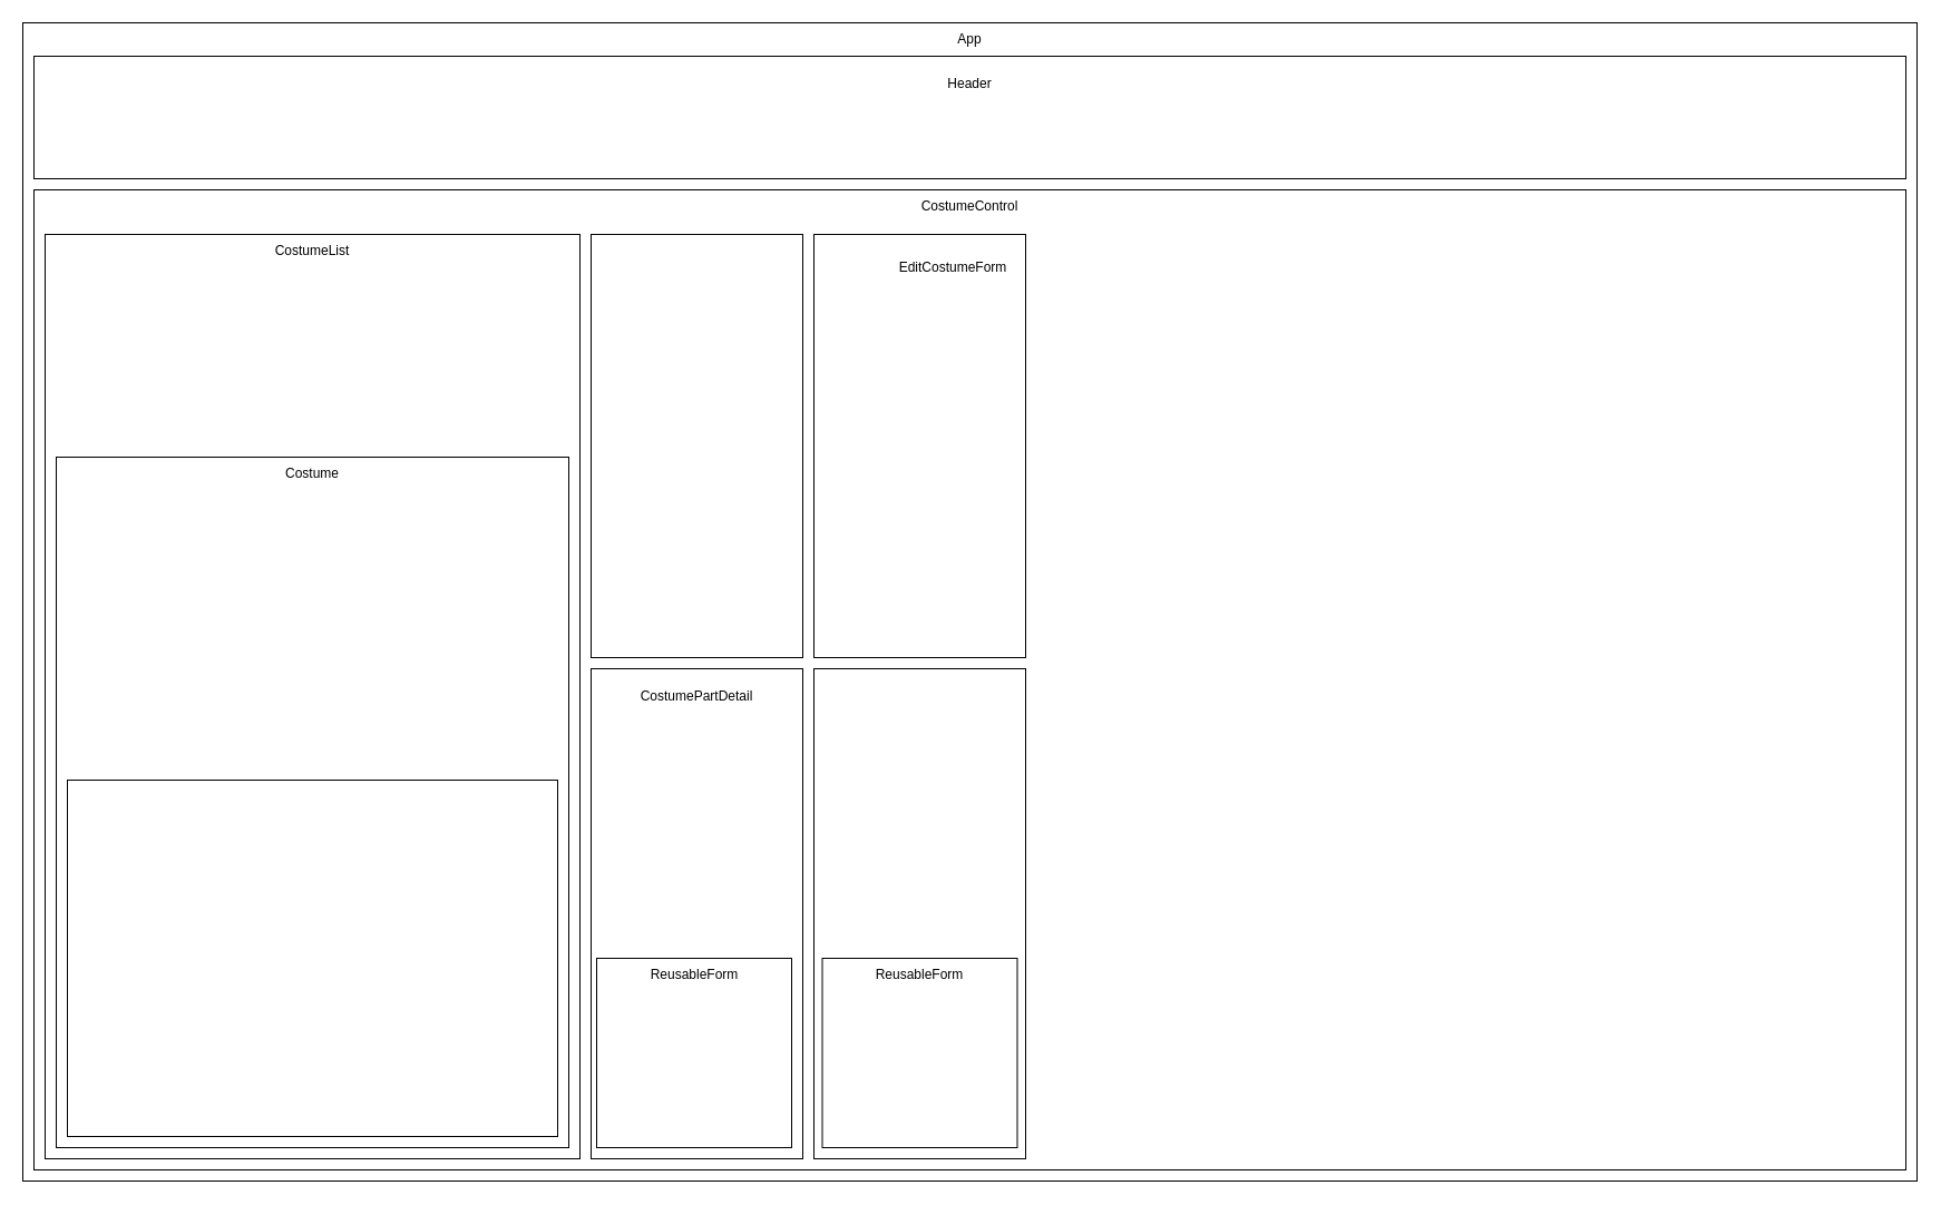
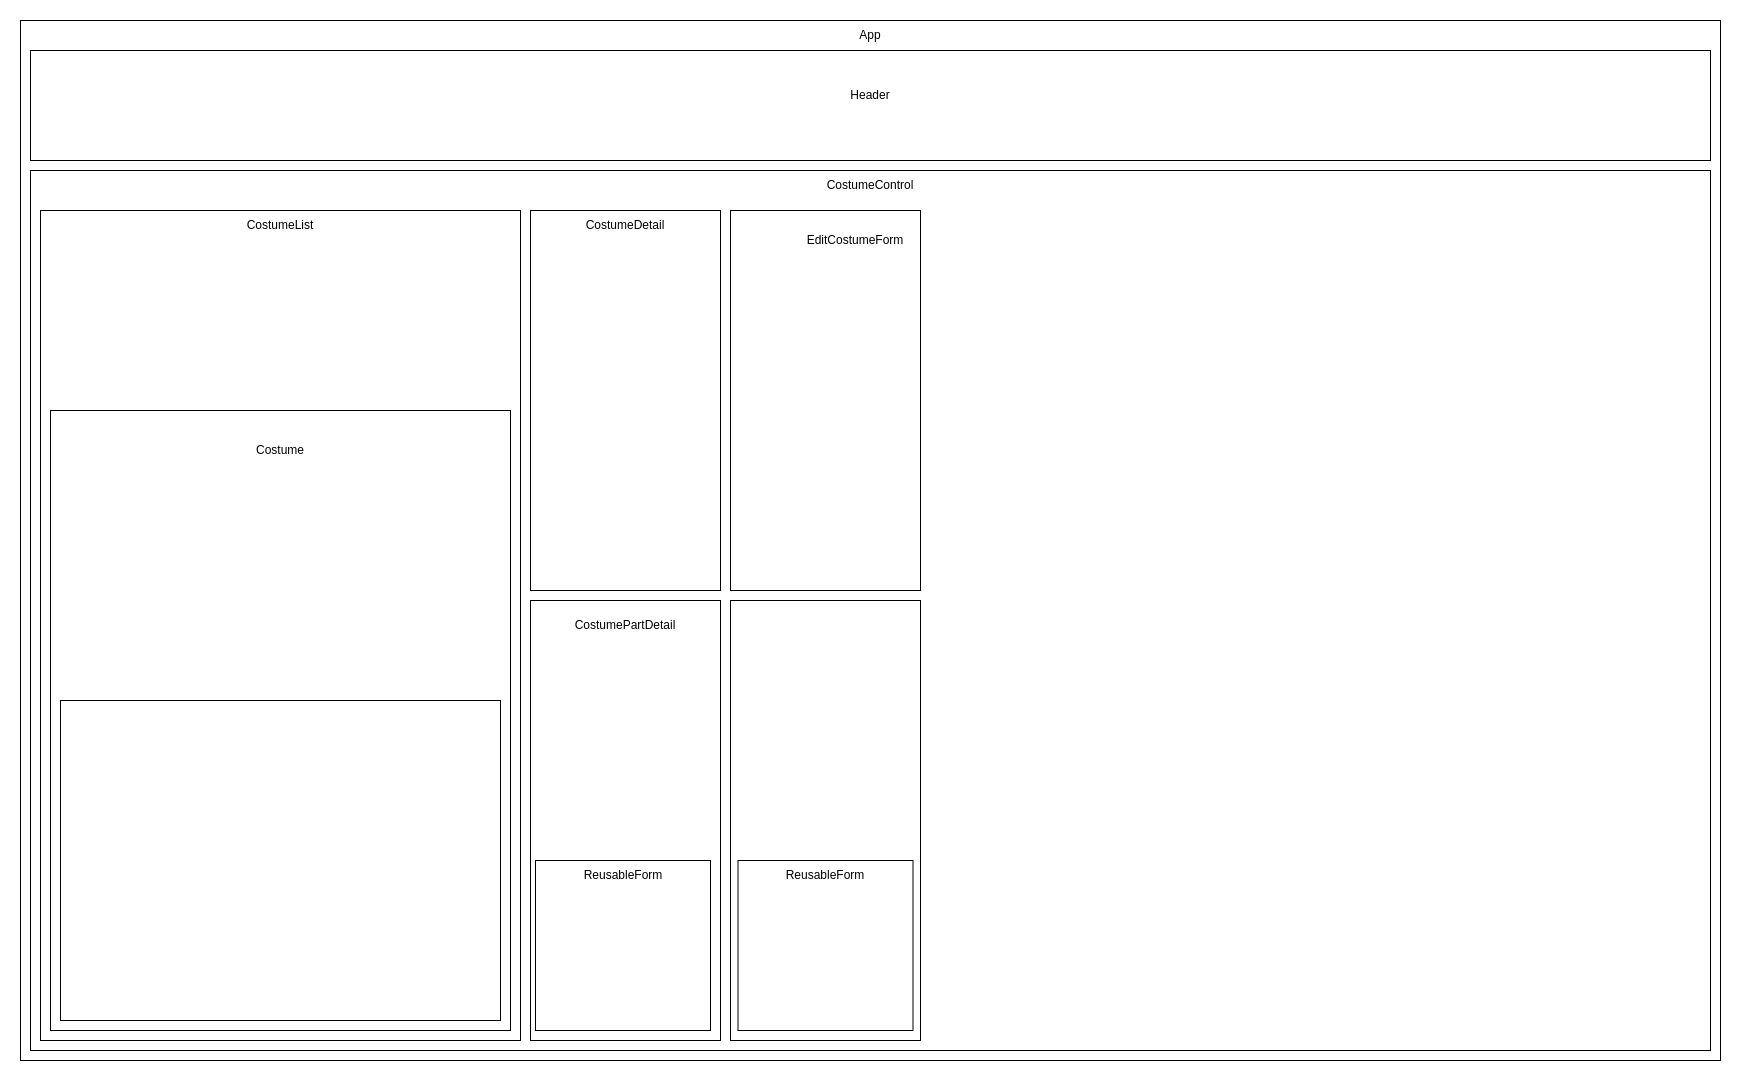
  <mxCell id="0" />
  <mxCell id="1" parent="0" />
  <mxCell id="2" value="" style="rounded=0;whiteSpace=wrap;html=1;" parent="1" vertex="1"><mxGeometry y="20" width="1700" height="1040" as="geometry" x="20" /></mxCell>
  <mxCell id="3" value="App" style="text;html=1;align=center;verticalAlign=middle;whiteSpace=wrap;rounded=0;" parent="1" vertex="1"><mxGeometry x="840" y="20" width="60" height="30" as="geometry" /></mxCell>
  <mxCell id="4" value="" style="rounded=0;whiteSpace=wrap;html=1;" parent="1" vertex="1"><mxGeometry x="30" y="50" width="1680" height="110" as="geometry" /></mxCell>
- <mxCell id="5" value="Header" style="text;html=1;align=center;verticalAlign=middle;whiteSpace=wrap;rounded=0;" parent="1" vertex="1"><mxGeometry x="840" y="60" width="60" height="30" as="geometry" /></mxCell>
+ <mxCell id="5" value="Header" style="text;html=1;align=center;verticalAlign=middle;whiteSpace=wrap;rounded=0;" parent="1" vertex="1"><mxGeometry x="840" y="80" width="60" height="30" as="geometry" /></mxCell>
  <mxCell id="6" value="" style="rounded=0;whiteSpace=wrap;html=1;" parent="1" vertex="1"><mxGeometry x="30" y="170" width="1680" height="880" as="geometry" /></mxCell>
  <mxCell id="7" value="CostumeControl" style="text;html=1;align=center;verticalAlign=middle;whiteSpace=wrap;rounded=0;" parent="1" vertex="1"><mxGeometry x="840" y="170" width="60" height="30" as="geometry" /></mxCell>
  <mxCell id="8" value="" style="rounded=0;whiteSpace=wrap;html=1;" parent="1" vertex="1"><mxGeometry x="40" y="210" width="480" height="830" as="geometry" /></mxCell>
  <mxCell id="9" value="" style="rounded=0;whiteSpace=wrap;html=1;" parent="1" vertex="1"><mxGeometry x="50" y="410" width="460" height="620" as="geometry" /></mxCell>
  <mxCell id="10" value="CostumeList" style="text;html=1;align=center;verticalAlign=middle;whiteSpace=wrap;rounded=0;" parent="1" vertex="1"><mxGeometry x="250" y="210" width="60" height="30" as="geometry" /></mxCell>
- <mxCell id="11" value="Costume" style="text;html=1;align=center;verticalAlign=middle;whiteSpace=wrap;rounded=0;" parent="1" vertex="1"><mxGeometry x="250" y="410" width="60" height="30" as="geometry" /></mxCell>
+ <mxCell id="11" value="Costume" style="text;html=1;align=center;verticalAlign=middle;whiteSpace=wrap;rounded=0;" parent="1" vertex="1"><mxGeometry x="250" y="435" width="60" height="30" as="geometry" /></mxCell>
  <mxCell id="12" value="" style="rounded=0;whiteSpace=wrap;html=1;" parent="1" vertex="1"><mxGeometry x="530" y="210" width="190" height="380" as="geometry" /></mxCell>
+ <mxCell id="13" value="CostumeDetail" style="text;html=1;align=center;verticalAlign=middle;whiteSpace=wrap;rounded=0;" parent="1" vertex="1"><mxGeometry x="595" y="210" width="60" height="30" as="geometry" /></mxCell>
  <mxCell id="14" value="" style="rounded=0;whiteSpace=wrap;html=1;" parent="1" vertex="1"><mxGeometry x="60" y="700" width="440" height="320" as="geometry" /></mxCell>
  <mxCell id="15" value="" style="rounded=0;whiteSpace=wrap;html=1;" vertex="1" parent="1"><mxGeometry x="530" y="600" width="190" height="440" as="geometry" /></mxCell>
  <mxCell id="16" value="CostumePartDetail" style="text;html=1;strokeColor=none;fillColor=none;align=center;verticalAlign=middle;whiteSpace=wrap;rounded=0;" vertex="1" parent="1"><mxGeometry x="595" y="610" width="60" height="30" as="geometry" /></mxCell>
  <mxCell id="17" value="" style="rounded=0;whiteSpace=wrap;html=1;" vertex="1" parent="1"><mxGeometry x="730" y="210" width="190" height="380" as="geometry" /></mxCell>
  <mxCell id="18" value="" style="rounded=0;whiteSpace=wrap;html=1;" vertex="1" parent="1"><mxGeometry x="730" y="600" width="190" height="440" as="geometry" /></mxCell>
  <mxCell id="19" value="EditCostumeForm" style="text;html=1;strokeColor=none;fillColor=none;align=center;verticalAlign=middle;whiteSpace=wrap;rounded=0;" vertex="1" parent="1"><mxGeometry x="825" y="225" width="60" height="30" as="geometry" /></mxCell>
  <mxCell id="20" value="" style="rounded=0;whiteSpace=wrap;html=1;" vertex="1" parent="1"><mxGeometry x="535" y="860" width="175" height="170" as="geometry" /></mxCell>
  <mxCell id="21" value="" style="rounded=0;whiteSpace=wrap;html=1;" vertex="1" parent="1"><mxGeometry x="737.5" y="860" width="175" height="170" as="geometry" /></mxCell>
  <mxCell id="22" value="ReusableForm" style="text;html=1;strokeColor=none;fillColor=none;align=center;verticalAlign=middle;whiteSpace=wrap;rounded=0;" vertex="1" parent="1"><mxGeometry x="592.5" y="860" width="60" height="30" as="geometry" /></mxCell>
  <mxCell id="23" value="ReusableForm" style="text;html=1;strokeColor=none;fillColor=none;align=center;verticalAlign=middle;whiteSpace=wrap;rounded=0;" vertex="1" parent="1"><mxGeometry x="795" y="860" width="60" height="30" as="geometry" /></mxCell>
